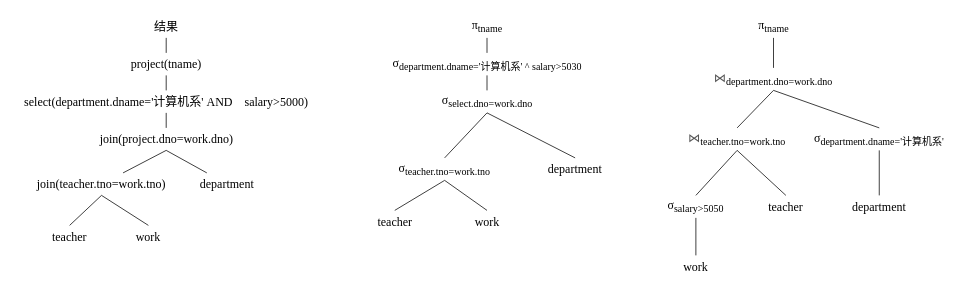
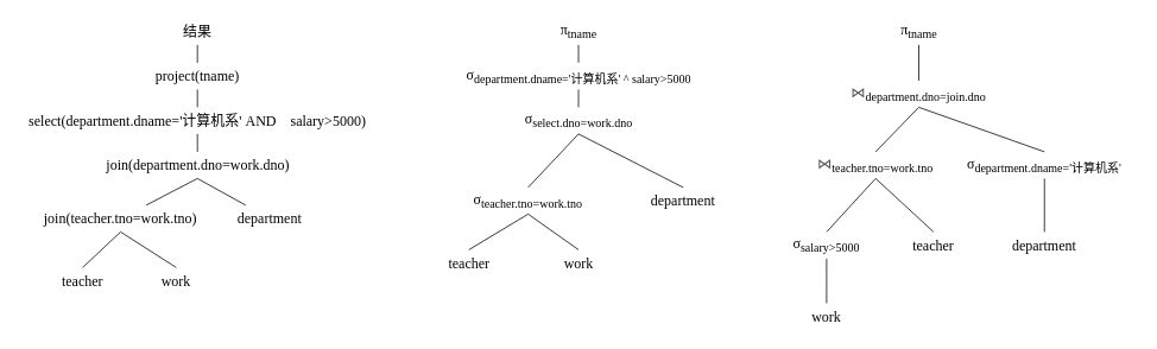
  <mxCell id="0" />
  <mxCell id="1" parent="0" />
  <mxCell id="2" value="" style="rounded=0;orthogonalLoop=1;jettySize=auto;html=1;endArrow=none;endFill=0;exitX=0.5;exitY=1;exitDx=0;exitDy=0;entryX=0.5;entryY=0;entryDx=0;entryDy=0;fontSize=16;" parent="1" source="3" target="5" edge="1"><mxGeometry relative="1" as="geometry" /></mxCell>
  <mxCell id="3" value="结果" style="text;html=1;strokeColor=none;fillColor=none;align=center;verticalAlign=middle;whiteSpace=wrap;rounded=0;fontFamily=Times New Roman;fontSize=16;" parent="1" vertex="1"><mxGeometry x="190.75" y="20" width="60" height="30" as="geometry" /></mxCell>
  <mxCell id="4" value="" style="edgeStyle=none;rounded=0;orthogonalLoop=1;jettySize=auto;html=1;fontFamily=Times New Roman;endArrow=none;endFill=0;entryX=0.5;entryY=0;entryDx=0;entryDy=0;exitX=0.5;exitY=1;exitDx=0;exitDy=0;fontSize=16;" parent="1" source="5" target="7" edge="1"><mxGeometry relative="1" as="geometry" /></mxCell>
  <mxCell id="5" value="&lt;font face=&quot;Times New Roman&quot; style=&quot;font-size: 16px;&quot;&gt;project(tname)&lt;/font&gt;" style="text;html=1;strokeColor=none;fillColor=none;align=center;verticalAlign=middle;whiteSpace=wrap;rounded=0;fontSize=16;" parent="1" vertex="1"><mxGeometry x="175.75" y="70" width="90" height="30" as="geometry" /></mxCell>
  <mxCell id="6" value="" style="edgeStyle=none;rounded=0;orthogonalLoop=1;jettySize=auto;html=1;fontFamily=Times New Roman;endArrow=none;endFill=0;entryX=0.5;entryY=0;entryDx=0;entryDy=0;exitX=0.5;exitY=1;exitDx=0;exitDy=0;fontSize=16;" parent="1" source="7" target="10" edge="1"><mxGeometry relative="1" as="geometry" /></mxCell>
  <mxCell id="7" value="&lt;font face=&quot;Times New Roman&quot; style=&quot;font-size: 16px;&quot;&gt;select(department.dname='计算机系' AND　salary&amp;gt;5000)&lt;/font&gt;" style="text;html=1;strokeColor=none;fillColor=none;align=center;verticalAlign=middle;whiteSpace=wrap;rounded=0;fontFamily=Times New Roman;fontSize=16;" parent="1" vertex="1"><mxGeometry x="20.75" y="120" width="400" height="30" as="geometry" /></mxCell>
  <mxCell id="8" value="" style="edgeStyle=none;rounded=0;orthogonalLoop=1;jettySize=auto;html=1;fontFamily=Times New Roman;endArrow=none;endFill=0;exitX=0.5;exitY=1;exitDx=0;exitDy=0;fontSize=16;" parent="1" source="10" target="13" edge="1"><mxGeometry relative="1" as="geometry" /></mxCell>
  <mxCell id="9" value="" style="edgeStyle=none;rounded=0;orthogonalLoop=1;jettySize=auto;html=1;fontFamily=Times New Roman;endArrow=none;endFill=0;exitX=0.5;exitY=1;exitDx=0;exitDy=0;fontSize=16;" parent="1" source="10" target="14" edge="1"><mxGeometry relative="1" as="geometry" /></mxCell>
- <mxCell id="10" value="join(project.dno=work.dno)" style="text;html=1;strokeColor=none;fillColor=none;align=center;verticalAlign=middle;whiteSpace=wrap;rounded=0;fontFamily=Times New Roman;fontSize=16;" parent="1" vertex="1"><mxGeometry x="94.5" y="170" width="252.5" height="30" as="geometry" /></mxCell>
+ <mxCell id="10" value="join(department.dno=work.dno)" style="text;html=1;strokeColor=none;fillColor=none;align=center;verticalAlign=middle;whiteSpace=wrap;rounded=0;fontFamily=Times New Roman;fontSize=16;" parent="1" vertex="1"><mxGeometry x="94.5" y="170" width="252.5" height="30" as="geometry" /></mxCell>
  <mxCell id="11" style="edgeStyle=none;rounded=0;orthogonalLoop=1;jettySize=auto;html=1;exitX=0.5;exitY=1;exitDx=0;exitDy=0;fontFamily=Times New Roman;endArrow=none;endFill=0;entryX=0.5;entryY=0;entryDx=0;entryDy=0;fontSize=16;" parent="1" source="13" target="15" edge="1"><mxGeometry relative="1" as="geometry"><mxPoint x="137" y="360" as="targetPoint" /></mxGeometry></mxCell>
  <mxCell id="12" style="edgeStyle=none;rounded=0;orthogonalLoop=1;jettySize=auto;html=1;exitX=0.5;exitY=1;exitDx=0;exitDy=0;entryX=0.5;entryY=0;entryDx=0;entryDy=0;fontFamily=Times New Roman;endArrow=none;endFill=0;fontSize=16;" parent="1" source="13" target="16" edge="1"><mxGeometry relative="1" as="geometry" /></mxCell>
  <mxCell id="13" value="join(teacher.tno=work.tno)" style="text;html=1;strokeColor=none;fillColor=none;align=center;verticalAlign=middle;whiteSpace=wrap;rounded=0;fontFamily=Times New Roman;fontSize=16;" parent="1" vertex="1"><mxGeometry x="47" y="230" width="175" height="30" as="geometry" /></mxCell>
  <mxCell id="14" value="department" style="text;html=1;strokeColor=none;fillColor=none;align=center;verticalAlign=middle;whiteSpace=wrap;rounded=0;fontFamily=Times New Roman;fontSize=16;" parent="1" vertex="1"><mxGeometry x="257" y="230" width="90" height="30" as="geometry" /></mxCell>
  <mxCell id="15" value="teacher" style="text;html=1;strokeColor=none;fillColor=none;align=center;verticalAlign=middle;whiteSpace=wrap;rounded=0;fontFamily=Times New Roman;fontSize=16;" parent="1" vertex="1"><mxGeometry x="47" y="300" width="90" height="30" as="geometry" /></mxCell>
  <mxCell id="16" value="work" style="text;html=1;strokeColor=none;fillColor=none;align=center;verticalAlign=middle;whiteSpace=wrap;rounded=0;fontFamily=Times New Roman;fontSize=16;" parent="1" vertex="1"><mxGeometry x="157" y="300" width="80" height="30" as="geometry" /></mxCell>
- <mxCell id="17" value="&lt;font face=&quot;Times New Roman&quot; style=&quot;font-size: 16px;&quot;&gt;σ&lt;sub&gt;department.dname='计算机系' ^ salary&amp;gt;5030&lt;/sub&gt;&lt;/font&gt;" style="text;html=1;strokeColor=none;fillColor=none;align=center;verticalAlign=middle;whiteSpace=wrap;rounded=0;fontSize=16;" parent="1" vertex="1"><mxGeometry x="506.5" y="70" width="284" height="30" as="geometry" /></mxCell>
+ <mxCell id="17" value="&lt;font face=&quot;Times New Roman&quot; style=&quot;font-size: 16px;&quot;&gt;σ&lt;sub&gt;department.dname='计算机系' ^ salary&amp;gt;5000&lt;/sub&gt;&lt;/font&gt;" style="text;html=1;strokeColor=none;fillColor=none;align=center;verticalAlign=middle;whiteSpace=wrap;rounded=0;fontSize=16;" parent="1" vertex="1"><mxGeometry x="506.5" y="70" width="284" height="30" as="geometry" /></mxCell>
  <mxCell id="18" style="edgeStyle=none;rounded=0;orthogonalLoop=1;jettySize=auto;html=1;entryX=0.5;entryY=1;entryDx=0;entryDy=0;fontFamily=Times New Roman;fontSize=16;endArrow=none;endFill=0;" parent="1" source="20" target="17" edge="1"><mxGeometry relative="1" as="geometry" /></mxCell>
  <mxCell id="19" style="edgeStyle=none;rounded=0;orthogonalLoop=1;jettySize=auto;html=1;exitX=0.5;exitY=1;exitDx=0;exitDy=0;fontFamily=Times New Roman;fontSize=16;endArrow=none;endFill=0;entryX=0.5;entryY=0;entryDx=0;entryDy=0;" parent="1" source="20" target="25" edge="1"><mxGeometry relative="1" as="geometry"><mxPoint x="611" y="200" as="targetPoint" /></mxGeometry></mxCell>
  <mxCell id="20" value="&lt;font face=&quot;Times New Roman&quot; style=&quot;font-size: 16px;&quot;&gt;σ&lt;sub&gt;select.dno=work.dno&lt;/sub&gt;&lt;/font&gt;" style="text;html=1;strokeColor=none;fillColor=none;align=center;verticalAlign=middle;whiteSpace=wrap;rounded=0;fontSize=16;" parent="1" vertex="1"><mxGeometry x="565.5" y="120" width="166" height="30" as="geometry" /></mxCell>
  <mxCell id="21" style="edgeStyle=none;rounded=0;orthogonalLoop=1;jettySize=auto;html=1;entryX=0.5;entryY=0;entryDx=0;entryDy=0;fontFamily=Times New Roman;fontSize=16;endArrow=none;endFill=0;" parent="1" source="22" target="17" edge="1"><mxGeometry relative="1" as="geometry" /></mxCell>
  <mxCell id="22" value="&lt;span style=&quot;font-family: &amp;quot;Times New Roman&amp;quot;;&quot;&gt;π&lt;/span&gt;&lt;sub style=&quot;font-family: &amp;quot;Times New Roman&amp;quot;;&quot;&gt;tname&lt;/sub&gt;" style="text;html=1;strokeColor=none;fillColor=none;align=center;verticalAlign=middle;whiteSpace=wrap;rounded=0;fontSize=16;" parent="1" vertex="1"><mxGeometry x="603.5" y="20" width="90" height="30" as="geometry" /></mxCell>
  <mxCell id="23" style="edgeStyle=none;rounded=0;orthogonalLoop=1;jettySize=auto;html=1;exitX=0.5;exitY=1;exitDx=0;exitDy=0;fontFamily=Times New Roman;fontSize=16;endArrow=none;endFill=0;entryX=0.5;entryY=0;entryDx=0;entryDy=0;" parent="1" source="25" target="28" edge="1"><mxGeometry relative="1" as="geometry"><mxPoint x="581" y="280" as="targetPoint" /></mxGeometry></mxCell>
  <mxCell id="24" style="edgeStyle=none;rounded=0;orthogonalLoop=1;jettySize=auto;html=1;exitX=0.5;exitY=1;exitDx=0;exitDy=0;fontFamily=Times New Roman;fontSize=16;endArrow=none;endFill=0;entryX=0.5;entryY=0;entryDx=0;entryDy=0;" parent="1" source="25" target="29" edge="1"><mxGeometry relative="1" as="geometry"><mxPoint x="681" y="280" as="targetPoint" /></mxGeometry></mxCell>
  <mxCell id="25" value="&lt;span style=&quot;font-family: &amp;quot;Times New Roman&amp;quot;;&quot;&gt;σ&lt;/span&gt;&lt;sub style=&quot;font-family: &amp;quot;Times New Roman&amp;quot;;&quot;&gt;teacher.tno=work.tno&lt;/sub&gt;" style="text;html=1;strokeColor=none;fillColor=none;align=center;verticalAlign=middle;whiteSpace=wrap;rounded=0;fontSize=16;" parent="1" vertex="1"><mxGeometry x="517" y="210" width="150" height="30" as="geometry" /></mxCell>
  <mxCell id="26" style="edgeStyle=none;rounded=0;orthogonalLoop=1;jettySize=auto;html=1;exitX=0.5;exitY=0;exitDx=0;exitDy=0;entryX=0.5;entryY=1;entryDx=0;entryDy=0;fontFamily=Times New Roman;fontSize=16;endArrow=none;endFill=0;" parent="1" source="27" target="20" edge="1"><mxGeometry relative="1" as="geometry" /></mxCell>
  <mxCell id="27" value="&lt;font face=&quot;Times New Roman&quot;&gt;department&lt;/font&gt;" style="text;html=1;strokeColor=none;fillColor=none;align=center;verticalAlign=middle;whiteSpace=wrap;rounded=0;fontSize=16;" parent="1" vertex="1"><mxGeometry x="716" y="210" width="100" height="30" as="geometry" /></mxCell>
  <mxCell id="28" value="&lt;font face=&quot;Times New Roman&quot;&gt;teacher&lt;/font&gt;" style="text;html=1;strokeColor=none;fillColor=none;align=center;verticalAlign=middle;whiteSpace=wrap;rounded=0;fontSize=16;" parent="1" vertex="1"><mxGeometry x="485.5" y="280" width="80" height="30" as="geometry" /></mxCell>
  <mxCell id="29" value="&lt;font face=&quot;Times New Roman&quot;&gt;work&lt;/font&gt;" style="text;html=1;strokeColor=none;fillColor=none;align=center;verticalAlign=middle;whiteSpace=wrap;rounded=0;fontSize=16;" parent="1" vertex="1"><mxGeometry x="608.5" y="280" width="80" height="30" as="geometry" /></mxCell>
  <mxCell id="30" style="edgeStyle=none;rounded=0;orthogonalLoop=1;jettySize=auto;html=1;exitX=0.5;exitY=1;exitDx=0;exitDy=0;fontFamily=Times New Roman;fontSize=16;endArrow=none;endFill=0;entryX=0.5;entryY=0;entryDx=0;entryDy=0;" parent="1" source="31" target="36" edge="1"><mxGeometry relative="1" as="geometry"><mxPoint x="993" y="200" as="targetPoint" /></mxGeometry></mxCell>
- <mxCell id="31" value="&lt;span style=&quot;color: rgb(85, 85, 85); font-family: &amp;quot;microsoft yahei&amp;quot;; text-align: start; background-color: rgb(255, 255, 255);&quot;&gt;&lt;font style=&quot;font-size: 16px;&quot;&gt;⋈&lt;/font&gt;&lt;/span&gt;&lt;font face=&quot;Times New Roman&quot; style=&quot;font-size: 16px;&quot;&gt;&lt;sub&gt;department.dno=work.dno&lt;/sub&gt;&lt;/font&gt;" style="text;html=1;strokeColor=none;fillColor=none;align=center;verticalAlign=middle;whiteSpace=wrap;rounded=0;fontSize=16;" parent="1" vertex="1"><mxGeometry x="963" y="90" width="135" height="30" as="geometry" /></mxCell>
+ <mxCell id="31" value="&lt;span style=&quot;color: rgb(85, 85, 85); font-family: &amp;quot;microsoft yahei&amp;quot;; text-align: start; background-color: rgb(255, 255, 255);&quot;&gt;&lt;font style=&quot;font-size: 16px;&quot;&gt;⋈&lt;/font&gt;&lt;/span&gt;&lt;font face=&quot;Times New Roman&quot; style=&quot;font-size: 16px;&quot;&gt;&lt;sub&gt;department.dno=join.dno&lt;/sub&gt;&lt;/font&gt;" style="text;html=1;strokeColor=none;fillColor=none;align=center;verticalAlign=middle;whiteSpace=wrap;rounded=0;fontSize=16;" parent="1" vertex="1"><mxGeometry x="963" y="90" width="135" height="30" as="geometry" /></mxCell>
  <mxCell id="32" style="edgeStyle=none;rounded=0;orthogonalLoop=1;jettySize=auto;html=1;entryX=0.5;entryY=0;entryDx=0;entryDy=0;fontFamily=Times New Roman;fontSize=16;endArrow=none;endFill=0;exitX=0.5;exitY=1;exitDx=0;exitDy=0;" parent="1" source="33" target="31" edge="1"><mxGeometry relative="1" as="geometry"><mxPoint x="1030.5" y="70" as="targetPoint" /></mxGeometry></mxCell>
  <mxCell id="33" value="&lt;span style=&quot;font-family: &amp;quot;Times New Roman&amp;quot;;&quot;&gt;π&lt;/span&gt;&lt;sub style=&quot;font-family: &amp;quot;Times New Roman&amp;quot;;&quot;&gt;tname&lt;/sub&gt;" style="text;html=1;strokeColor=none;fillColor=none;align=center;verticalAlign=middle;whiteSpace=wrap;rounded=0;fontSize=16;" parent="1" vertex="1"><mxGeometry x="985.5" y="20" width="90" height="30" as="geometry" /></mxCell>
  <mxCell id="34" style="edgeStyle=none;rounded=0;orthogonalLoop=1;jettySize=auto;html=1;exitX=0.5;exitY=1;exitDx=0;exitDy=0;fontFamily=Times New Roman;fontSize=16;endArrow=none;endFill=0;entryX=0.5;entryY=0;entryDx=0;entryDy=0;" parent="1" source="36" target="41" edge="1"><mxGeometry relative="1" as="geometry"><mxPoint x="963" y="280" as="targetPoint" /></mxGeometry></mxCell>
  <mxCell id="35" style="edgeStyle=none;rounded=0;orthogonalLoop=1;jettySize=auto;html=1;exitX=0.5;exitY=1;exitDx=0;exitDy=0;fontFamily=Times New Roman;fontSize=16;endArrow=none;endFill=0;entryX=0.5;entryY=0;entryDx=0;entryDy=0;" parent="1" source="36" target="42" edge="1"><mxGeometry relative="1" as="geometry"><mxPoint x="1063" y="280" as="targetPoint" /></mxGeometry></mxCell>
  <mxCell id="36" value="&lt;span style=&quot;color: rgb(85, 85, 85); font-family: &amp;quot;microsoft yahei&amp;quot;; text-align: start; background-color: rgb(255, 255, 255);&quot;&gt;⋈&lt;/span&gt;&lt;sub style=&quot;font-family: &amp;quot;Times New Roman&amp;quot;;&quot;&gt;teacher.tno=work.tno&lt;/sub&gt;" style="text;html=1;strokeColor=none;fillColor=none;align=center;verticalAlign=middle;whiteSpace=wrap;rounded=0;fontSize=16;" parent="1" vertex="1"><mxGeometry x="907" y="170" width="150" height="30" as="geometry" /></mxCell>
  <mxCell id="37" style="edgeStyle=none;rounded=0;orthogonalLoop=1;jettySize=auto;html=1;exitX=0.5;exitY=0;exitDx=0;exitDy=0;entryX=0.5;entryY=1;entryDx=0;entryDy=0;fontFamily=Times New Roman;fontSize=16;endArrow=none;endFill=0;" parent="1" source="39" target="31" edge="1"><mxGeometry relative="1" as="geometry" /></mxCell>
  <mxCell id="38" style="rounded=0;orthogonalLoop=1;jettySize=auto;html=1;exitX=0.5;exitY=1;exitDx=0;exitDy=0;entryX=0.5;entryY=0;entryDx=0;entryDy=0;fontSize=16;endArrow=none;endFill=0;" edge="1" parent="1" source="39" target="44"><mxGeometry relative="1" as="geometry" /></mxCell>
  <mxCell id="39" value="&lt;span style=&quot;font-family: &amp;quot;Times New Roman&amp;quot;;&quot;&gt;σ&lt;/span&gt;&lt;sub style=&quot;font-family: &amp;quot;Times New Roman&amp;quot;;&quot;&gt;department.dname='计算机系'&lt;/sub&gt;" style="text;html=1;strokeColor=none;fillColor=none;align=center;verticalAlign=middle;whiteSpace=wrap;rounded=0;fontSize=16;" parent="1" vertex="1"><mxGeometry x="1067" y="170" width="209" height="30" as="geometry" /></mxCell>
  <mxCell id="40" style="edgeStyle=none;rounded=0;orthogonalLoop=1;jettySize=auto;html=1;exitX=0.5;exitY=1;exitDx=0;exitDy=0;fontFamily=Times New Roman;fontSize=16;endArrow=none;endFill=0;entryX=0.5;entryY=0;entryDx=0;entryDy=0;" parent="1" source="41" target="43" edge="1"><mxGeometry relative="1" as="geometry"><mxPoint x="967" y="350" as="targetPoint" /></mxGeometry></mxCell>
- <mxCell id="41" value="&lt;span style=&quot;font-family: &amp;quot;Times New Roman&amp;quot;;&quot;&gt;σ&lt;/span&gt;&lt;sub style=&quot;font-family: &amp;quot;Times New Roman&amp;quot;;&quot;&gt;salary&amp;gt;5050&lt;/sub&gt;" style="text;html=1;strokeColor=none;fillColor=none;align=center;verticalAlign=middle;whiteSpace=wrap;rounded=0;fontSize=16;" parent="1" vertex="1"><mxGeometry x="887" y="260" width="80" height="30" as="geometry" /></mxCell>
+ <mxCell id="41" value="&lt;span style=&quot;font-family: &amp;quot;Times New Roman&amp;quot;;&quot;&gt;σ&lt;/span&gt;&lt;sub style=&quot;font-family: &amp;quot;Times New Roman&amp;quot;;&quot;&gt;salary&amp;gt;5000&lt;/sub&gt;" style="text;html=1;strokeColor=none;fillColor=none;align=center;verticalAlign=middle;whiteSpace=wrap;rounded=0;fontSize=16;" parent="1" vertex="1"><mxGeometry x="887" y="260" width="80" height="30" as="geometry" /></mxCell>
  <mxCell id="42" value="&lt;font face=&quot;Times New Roman&quot;&gt;teacher&lt;/font&gt;" style="text;html=1;strokeColor=none;fillColor=none;align=center;verticalAlign=middle;whiteSpace=wrap;rounded=0;fontSize=16;" parent="1" vertex="1"><mxGeometry x="1007" y="260" width="80" height="30" as="geometry" /></mxCell>
  <mxCell id="43" value="&lt;font face=&quot;Times New Roman&quot;&gt;work&lt;/font&gt;" style="text;html=1;strokeColor=none;fillColor=none;align=center;verticalAlign=middle;whiteSpace=wrap;rounded=0;fontSize=16;" parent="1" vertex="1"><mxGeometry x="887" y="340" width="80" height="30" as="geometry" /></mxCell>
  <mxCell id="44" value="&lt;font face=&quot;Times New Roman&quot;&gt;department&lt;/font&gt;" style="text;html=1;strokeColor=none;fillColor=none;align=center;verticalAlign=middle;whiteSpace=wrap;rounded=0;fontSize=16;" vertex="1" parent="1"><mxGeometry x="1119.25" y="260" width="104.5" height="30" as="geometry" /></mxCell>
